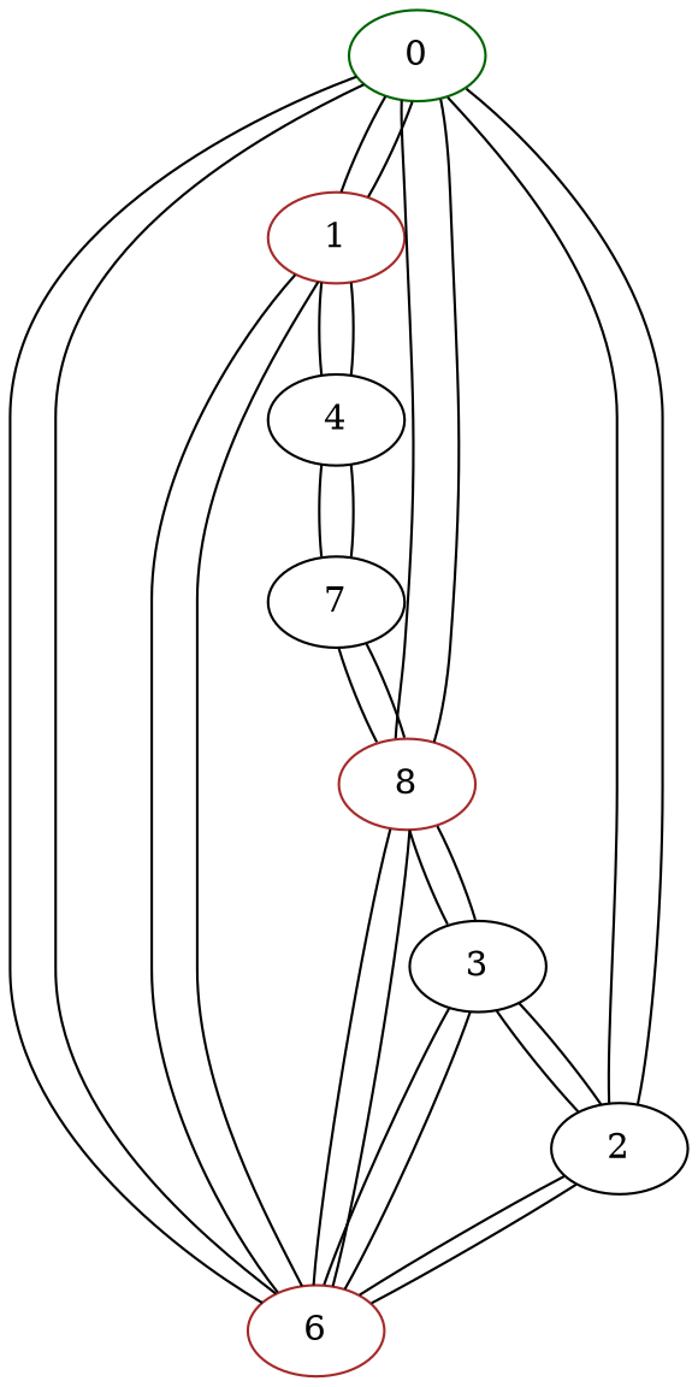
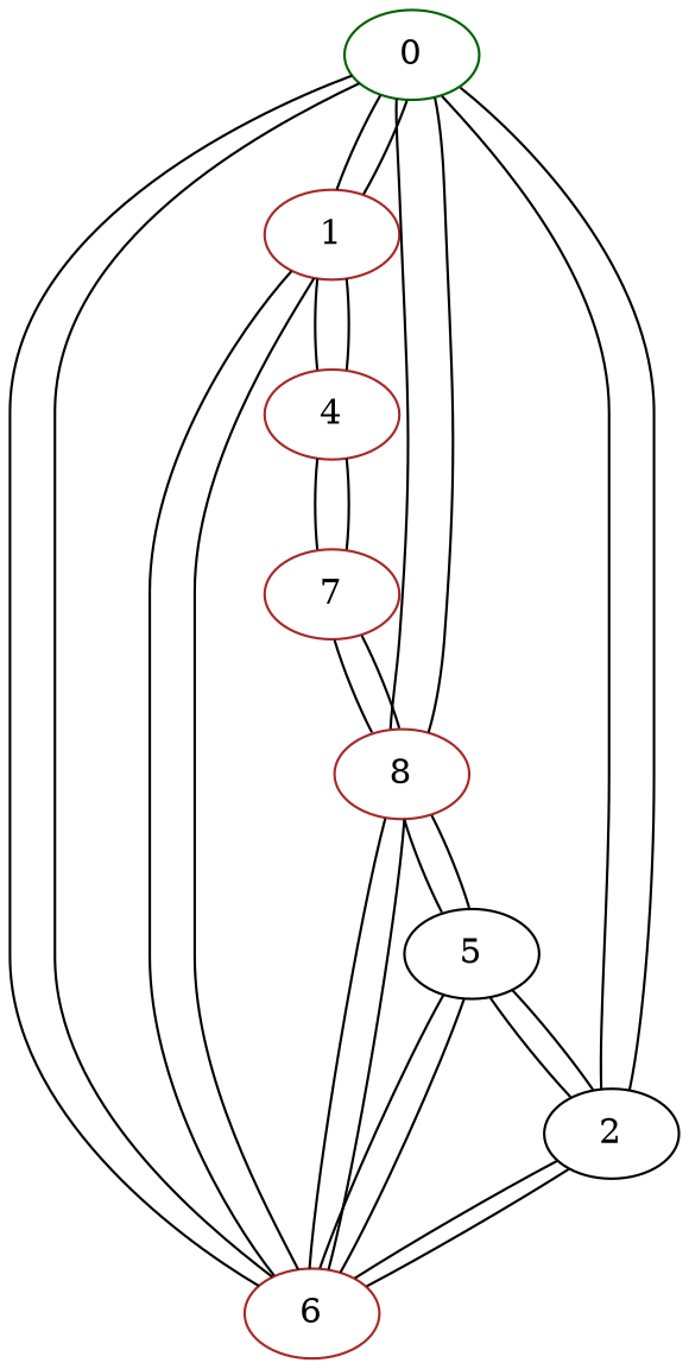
  graph {
    node [color=brown]
    0 [color=darkgreen]
    1
    2 [color=black]
    n4 [label=8]
    6
-   4 [color=black]
-   5 [color=black label=3]
-   7 [color=black]
+   4
+   5 [color=black]
+   7
    0 -- 1
    0 -- 2
    0 -- n4
    0 -- 6
    1 -- 0
    1 -- 6
    1 -- 4
    2 -- 0
    2 -- 6
    2 -- 5
    n4 -- 0
    n4 -- 6
    n4 -- 5
    n4 -- 7
    6 -- 0
    6 -- 1
    6 -- 2
    6 -- n4
    6 -- 5
    4 -- 1
    4 -- 7
    5 -- 2
    5 -- n4
    5 -- 6
    7 -- n4
    7 -- 4
  }
